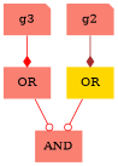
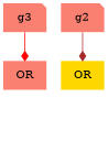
  digraph {
    node [color=none fillcolor=salmon margin=0 shape=none style=filled]
    edge [arrowhead=odot color=red]
    n1 [fillcolor=gold label=OR]
-   AND
    g2 [shape=note margin=""]
    n4 [label=OR]
    g3 [shape=note margin=""]
-   n1 -> AND
    g2 -> n1 [arrowhead=diamond color=brown]
-   n4 -> AND
    g3 -> n4 [arrowhead=diamond]
  }
